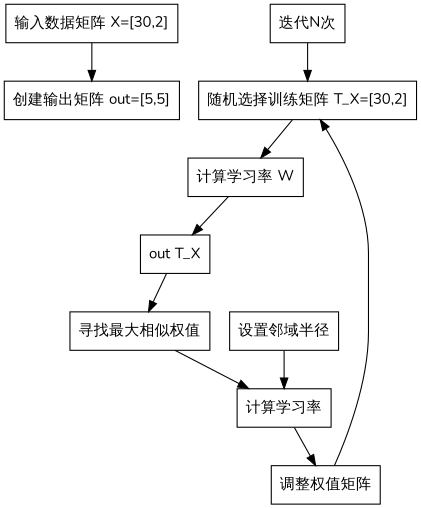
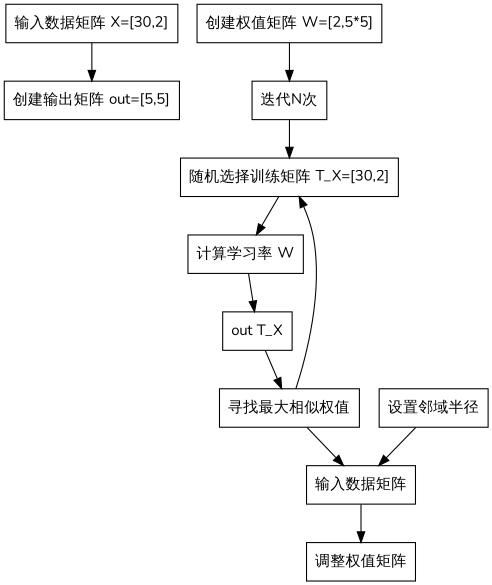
  digraph {
    fontname=Nunito
    node [fontname=Nunito shape=box]
    edge [fontname=Nunito]
    n1 [label="输入数据矩阵 X=[30,2]"]
    n2 [label="创建输出矩阵 out=[5,5]"]
+   n3 [label="创建权值矩阵 W=[2,5*5]"]
    n4 [label="迭代N次"]
    n5 [label="随机选择训练矩阵 T_X=[30,2]"]
    n6 [label="计算学习率 W"]
    n7 [label="out T_X"]
    n8 [label="寻找最大相似权值"]
-   n9 [label="计算学习率"]
+   n9 [label="输入数据矩阵"]
    n10 [label="设置邻域半径"]
    n11 [label="调整权值矩阵"]
    n1 -> n2
+   n3 -> n4
    n4 -> n5
    n5 -> n6
    n6 -> n7
    n7 -> n8
    n8 -> n9
    n9 -> n11
    n10 -> n9
-   n11 -> n5
+   n8 -> n5
  }
